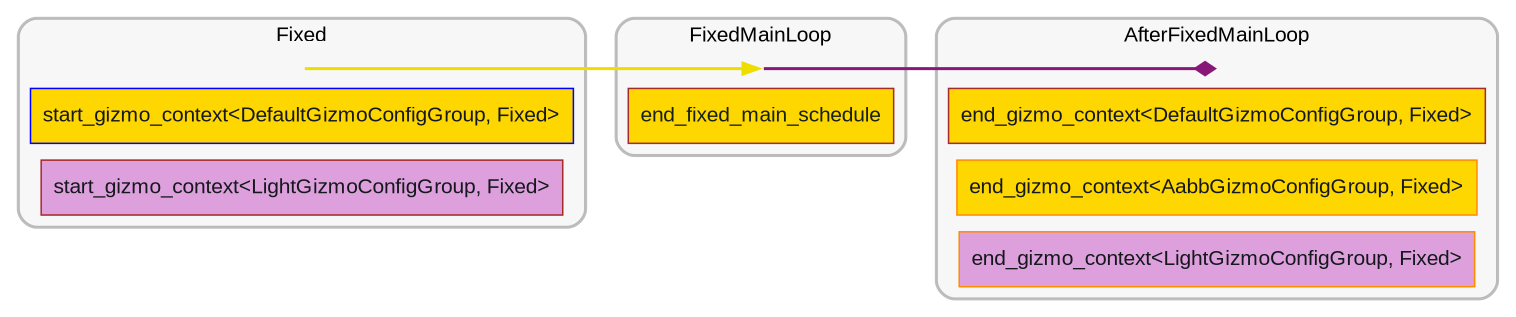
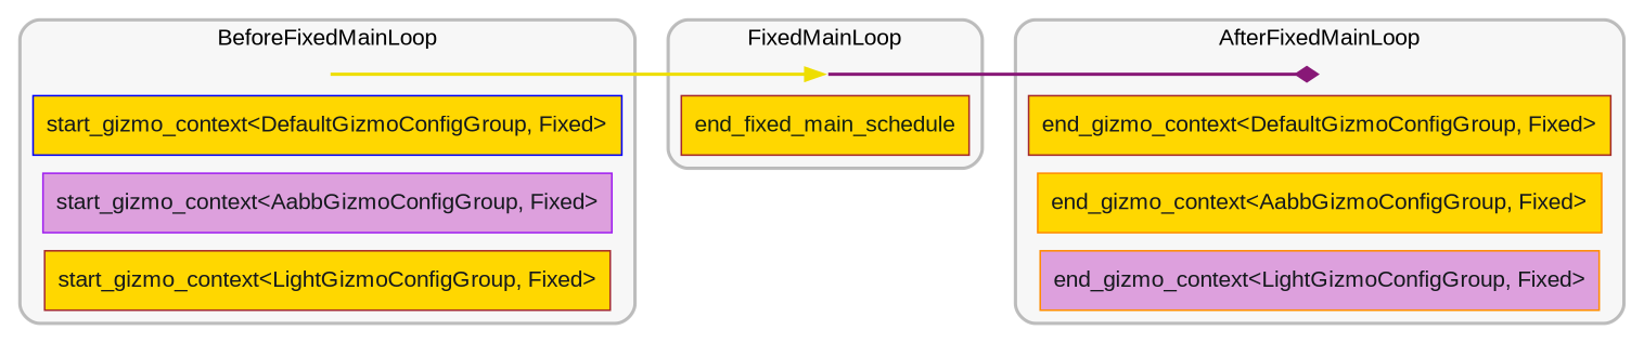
  digraph {
    bgcolor=white
    compound=true
    fontname="Liberation Sans"
    nodesep=0.15
    rankdir=LR
    splines=spline
    node [fontname="Liberation Sans" shape=box style=filled fillcolor=gold fontcolor="#15191d" penwidth=1]
    edge [fontname="Liberation Sans" penwidth=2]
    "set_marker_node_Set(0)" [shape=point style=invis fillcolor="" fontcolor="" penwidth=""]
    n2 [color=blue label="start_gizmo_context<DefaultGizmoConfigGroup, Fixed>"]
-   n4 [color=brown fillcolor=plum label="start_gizmo_context<LightGizmoConfigGroup, Fixed>"]
+   n3 [color=purple fillcolor=plum label="start_gizmo_context<AabbGizmoConfigGroup, Fixed>"]
+   n4 [color=brown label="start_gizmo_context<LightGizmoConfigGroup, Fixed>"]
    "set_marker_node_Set(1)" [shape=point style=invis fillcolor="" fontcolor="" penwidth=""]
    n6 [color=brown fontcolor="#162111" label=end_fixed_main_schedule]
    "set_marker_node_Set(2)" [shape=point style=invis fillcolor="" fontcolor="" penwidth=""]
    n8 [color=brown label="end_gizmo_context<DefaultGizmoConfigGroup, Fixed>"]
    n9 [color=darkorange label="end_gizmo_context<AabbGizmoConfigGroup, Fixed>"]
    n10 [color=darkorange fillcolor=plum label="end_gizmo_context<LightGizmoConfigGroup, Fixed>"]
    subgraph cluster_1 {
      color="#00000040"
      fillcolor="#00000008"
      fontcolor="#000000"
-     label=Fixed
+     label=BeforeFixedMainLoop
      penwidth=2
      style="rounded,filled"
      "set_marker_node_Set(0)"
      n2
+     n3
      n4
    }
    subgraph cluster_2 {
      color="#00000040"
      fillcolor="#00000008"
      fontcolor="#000000"
      label=FixedMainLoop
      penwidth=2
      style="rounded,filled"
      "set_marker_node_Set(1)"
      n6
    }
    subgraph cluster_3 {
      color="#00000040"
      fillcolor="#00000008"
      fontcolor="#000000"
      label=AfterFixedMainLoop
      penwidth=2
      style="rounded,filled"
      "set_marker_node_Set(2)"
      n8
      n9
      n10
    }
    "set_marker_node_Set(0)" -> "set_marker_node_Set(1)" [color="#eede00"]
    "set_marker_node_Set(1)" -> "set_marker_node_Set(2)" [arrowhead=diamond color="#881877"]
  }
